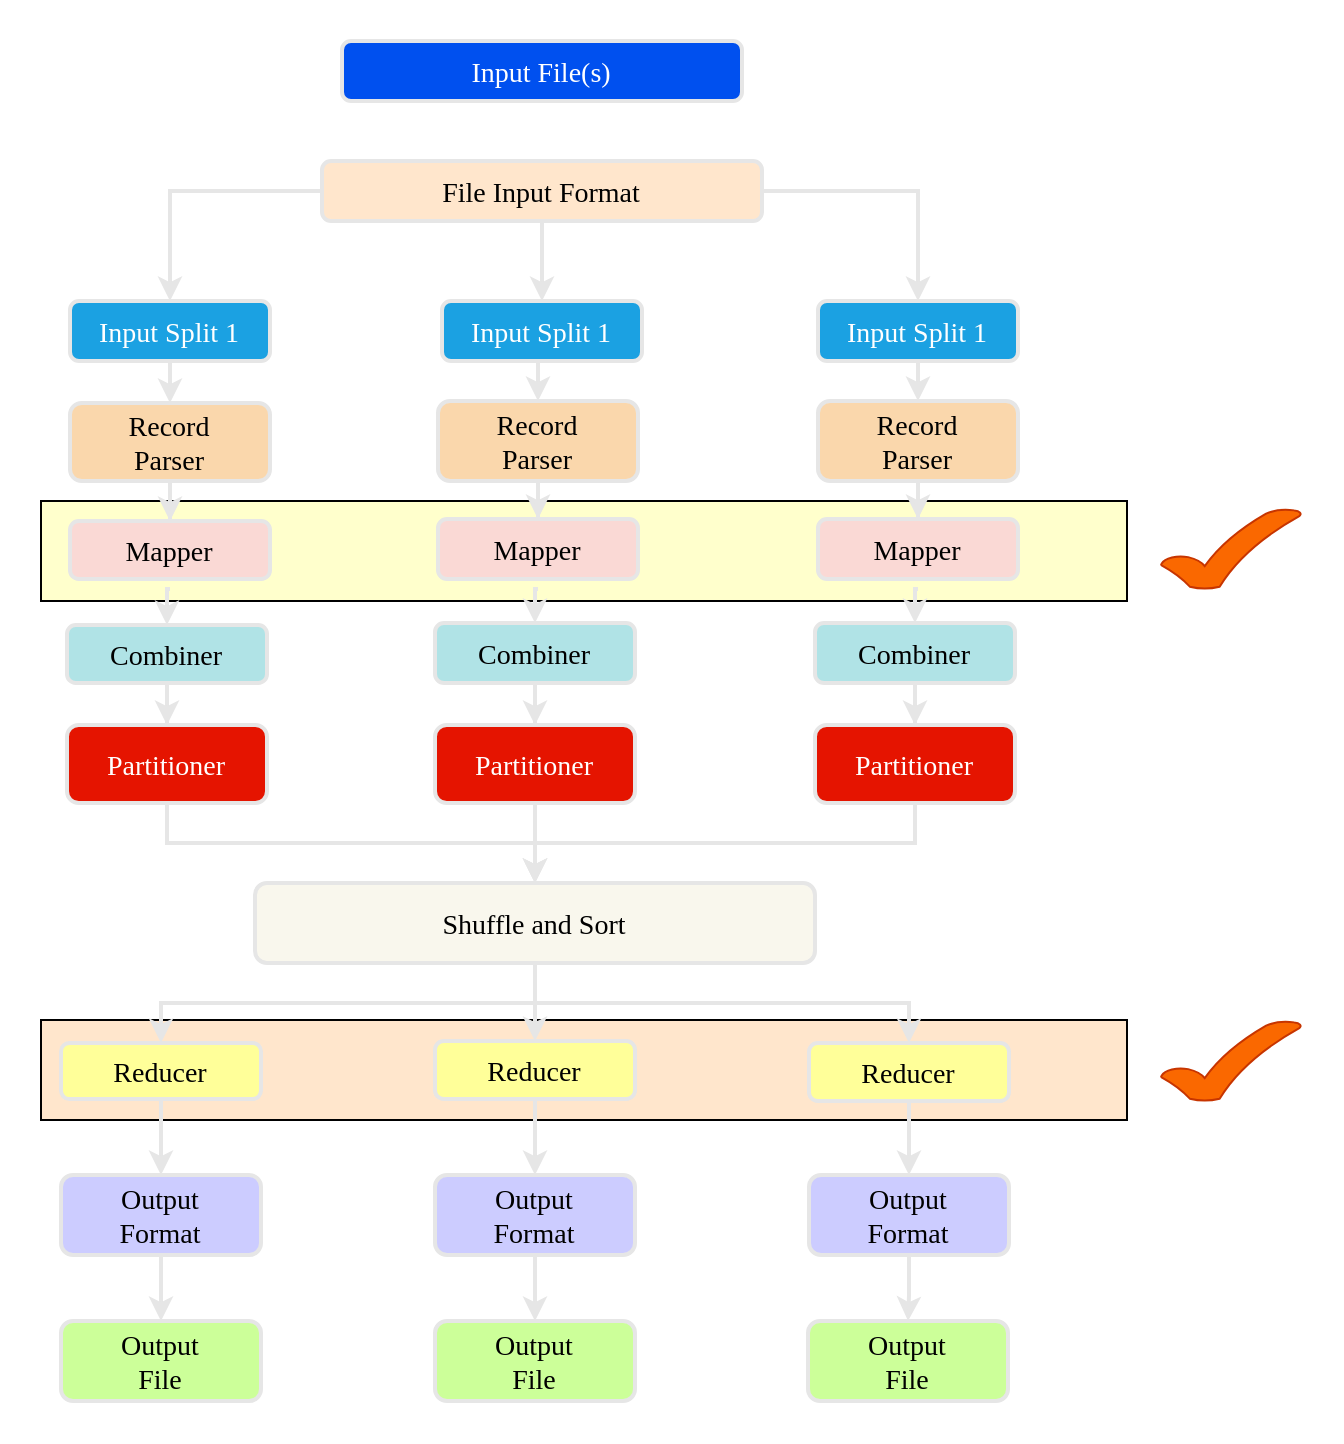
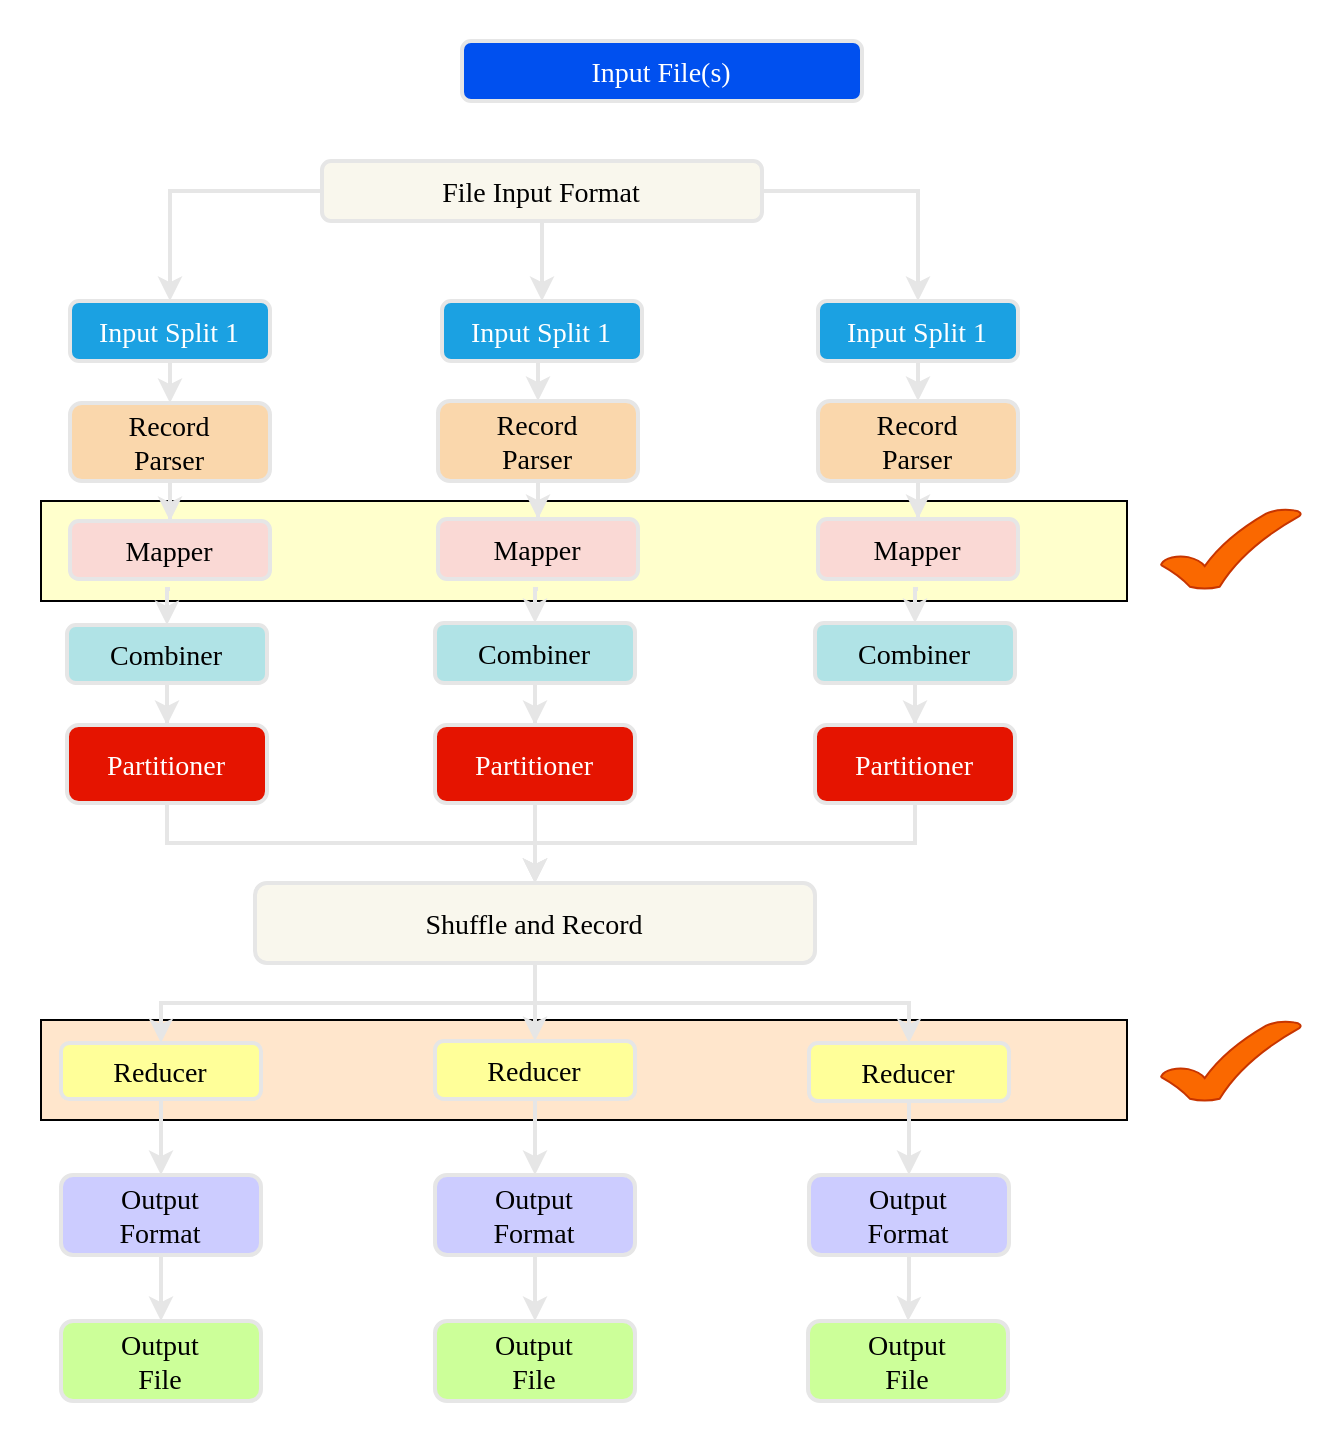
  <mxCell id="0" />
  <mxCell id="1" parent="0" />
  <mxCell id="2" value="" style="rounded=0;whiteSpace=wrap;html=1;fillColor=#FFE6CC;" vertex="1" parent="1"><mxGeometry x="20" y="509.5" width="543" height="50" as="geometry" /></mxCell>
  <mxCell id="3" value="" style="rounded=0;whiteSpace=wrap;html=1;fillColor=#FFFFCC;" vertex="1" parent="1"><mxGeometry x="20" y="250" width="543" height="50" as="geometry" /></mxCell>
- <mxCell id="4" value="Input File(s)" style="rounded=1;fillColor=#0050ef;shadow=0;fontStyle=0;fontColor=#ffffff;fontSize=14;strokeWidth=2;strokeColor=#E6E6E6;fontFamily=Verdana;" parent="1" vertex="1"><mxGeometry x="170.5" y="20" width="200" height="30" as="geometry" /></mxCell>
+ <mxCell id="4" value="Input File(s)" style="rounded=1;fillColor=#0050ef;shadow=0;fontStyle=0;fontColor=#ffffff;fontSize=14;strokeWidth=2;strokeColor=#E6E6E6;fontFamily=Verdana;" parent="1" vertex="1"><mxGeometry x="230.5" y="20" width="200" height="30" as="geometry" /></mxCell>
  <mxCell id="5" value="" style="edgeStyle=orthogonalEdgeStyle;rounded=0;orthogonalLoop=1;jettySize=auto;shadow=0;fontSize=14;strokeWidth=2;strokeColor=#E6E6E6;fontStyle=0;fontFamily=Verdana;" parent="1" source="8" target="30" edge="1"><mxGeometry relative="1" as="geometry" /></mxCell>
  <mxCell id="6" value="" style="edgeStyle=orthogonalEdgeStyle;rounded=0;orthogonalLoop=1;jettySize=auto;entryX=0.5;entryY=0;entryDx=0;entryDy=0;shadow=0;fontSize=14;strokeWidth=2;strokeColor=#E6E6E6;fontStyle=0;fontFamily=Verdana;" parent="1" source="8" target="20" edge="1"><mxGeometry relative="1" as="geometry" /></mxCell>
  <mxCell id="7" value="" style="edgeStyle=orthogonalEdgeStyle;rounded=0;orthogonalLoop=1;jettySize=auto;entryX=0.5;entryY=0;entryDx=0;entryDy=0;shadow=0;fontSize=14;strokeWidth=2;strokeColor=#E6E6E6;fontStyle=0;fontFamily=Verdana;" parent="1" source="8" target="10" edge="1"><mxGeometry relative="1" as="geometry" /></mxCell>
- <mxCell id="8" value="File Input Format" style="rounded=1;fillColor=#ffe6cc;shadow=0;fontStyle=0;fontSize=14;strokeWidth=2;strokeColor=#E6E6E6;fontFamily=Verdana;" parent="1" vertex="1"><mxGeometry x="160.5" y="80" width="220" height="30" as="geometry" /></mxCell>
+ <mxCell id="8" value="File Input Format" style="rounded=1;fillColor=#f9f7ed;shadow=0;fontStyle=0;fontSize=14;strokeWidth=2;strokeColor=#E6E6E6;fontFamily=Verdana;" parent="1" vertex="1"><mxGeometry x="160.5" y="80" width="220" height="30" as="geometry" /></mxCell>
  <mxCell id="9" value="" style="edgeStyle=orthogonalEdgeStyle;rounded=0;orthogonalLoop=1;jettySize=auto;exitX=0.5;exitY=1;exitDx=0;exitDy=0;entryX=0.5;entryY=0;entryDx=0;entryDy=0;strokeWidth=2;shadow=0;fontStyle=0;fontSize=14;strokeColor=#E6E6E6;fontFamily=Verdana;" parent="1" source="10" target="12" edge="1"><mxGeometry relative="1" as="geometry" /></mxCell>
  <mxCell id="10" value="Input Split 1" style="rounded=1;fillColor=#1ba1e2;shadow=0;fontStyle=0;fontColor=#ffffff;fontSize=14;strokeWidth=2;strokeColor=#E6E6E6;fontFamily=Verdana;" parent="1" vertex="1"><mxGeometry x="34.5" y="150" width="100" height="30" as="geometry" /></mxCell>
  <mxCell id="11" value="" style="edgeStyle=orthogonalEdgeStyle;rounded=0;orthogonalLoop=1;jettySize=auto;entryX=0.5;entryY=0;entryDx=0;entryDy=0;strokeWidth=2;shadow=0;fontStyle=0;fontSize=14;strokeColor=#E6E6E6;fontFamily=Verdana;" parent="1" source="12" target="14" edge="1"><mxGeometry relative="1" as="geometry" /></mxCell>
  <mxCell id="12" value="Record &#10;Parser" style="rounded=1;fillColor=#fad7ac;shadow=0;fontStyle=0;fontSize=14;strokeWidth=2;strokeColor=#E6E6E6;fontFamily=Verdana;" parent="1" vertex="1"><mxGeometry x="34.5" y="201" width="100" height="39" as="geometry" /></mxCell>
  <mxCell id="13" value="" style="edgeStyle=orthogonalEdgeStyle;rounded=0;orthogonalLoop=1;jettySize=auto;entryX=0.5;entryY=0;entryDx=0;entryDy=0;strokeWidth=2;shadow=0;fontStyle=0;fontSize=14;strokeColor=#E6E6E6;fontFamily=Verdana;" parent="1" target="16" edge="1"><mxGeometry relative="1" as="geometry"><mxPoint x="84.5" y="294" as="sourcePoint" /></mxGeometry></mxCell>
  <mxCell id="14" value="Mapper" style="rounded=1;fillColor=#fad9d5;shadow=0;fontStyle=0;fontSize=14;strokeWidth=2;strokeColor=#E6E6E6;fontFamily=Verdana;" parent="1" vertex="1"><mxGeometry x="34.5" y="260" width="100" height="29" as="geometry" /></mxCell>
  <mxCell id="15" value="" style="edgeStyle=orthogonalEdgeStyle;rounded=0;orthogonalLoop=1;jettySize=auto;entryX=0.5;entryY=0;entryDx=0;entryDy=0;shadow=0;strokeWidth=2;fontStyle=0;fontSize=14;strokeColor=#E6E6E6;fontFamily=Verdana;" parent="1" source="16" target="18" edge="1"><mxGeometry relative="1" as="geometry" /></mxCell>
  <mxCell id="16" value="Combiner" style="rounded=1;fillColor=#b0e3e6;shadow=0;fontStyle=0;fontSize=14;strokeWidth=2;strokeColor=#E6E6E6;fontFamily=Verdana;" parent="1" vertex="1"><mxGeometry x="33" y="312" width="100" height="29" as="geometry" /></mxCell>
  <mxCell id="17" value="" style="edgeStyle=orthogonalEdgeStyle;rounded=0;orthogonalLoop=1;jettySize=auto;entryX=0.5;entryY=0;entryDx=0;entryDy=0;shadow=0;strokeWidth=2;fontStyle=0;fontSize=14;strokeColor=#E6E6E6;fontFamily=Verdana;" parent="1" source="18" target="42" edge="1"><mxGeometry relative="1" as="geometry" /></mxCell>
  <mxCell id="18" value="Partitioner" style="rounded=1;fillColor=#e51400;shadow=0;fontStyle=0;fontSize=14;fontColor=#ffffff;strokeWidth=2;strokeColor=#E6E6E6;fontFamily=Verdana;" parent="1" vertex="1"><mxGeometry x="33" y="362" width="100" height="39" as="geometry" /></mxCell>
  <mxCell id="19" value="" style="edgeStyle=orthogonalEdgeStyle;rounded=0;orthogonalLoop=1;jettySize=auto;exitX=0.5;exitY=1;exitDx=0;exitDy=0;entryX=0.5;entryY=0;entryDx=0;entryDy=0;strokeWidth=2;shadow=0;fontStyle=0;fontSize=14;strokeColor=#E6E6E6;fontFamily=Verdana;" parent="1" source="20" target="22" edge="1"><mxGeometry relative="1" as="geometry" /></mxCell>
  <mxCell id="20" value="Input Split 1" style="rounded=1;fillColor=#1ba1e2;shadow=0;fontStyle=0;fontColor=#ffffff;fontSize=14;strokeWidth=2;strokeColor=#E6E6E6;fontFamily=Verdana;" parent="1" vertex="1"><mxGeometry x="220.5" y="150" width="100" height="30" as="geometry" /></mxCell>
  <mxCell id="21" value="" style="edgeStyle=orthogonalEdgeStyle;rounded=0;orthogonalLoop=1;jettySize=auto;entryX=0.5;entryY=0;entryDx=0;entryDy=0;strokeWidth=2;shadow=0;fontStyle=0;fontSize=14;strokeColor=#E6E6E6;fontFamily=Verdana;" parent="1" source="22" target="24" edge="1"><mxGeometry relative="1" as="geometry" /></mxCell>
  <mxCell id="22" value="Record &#10;Parser" style="rounded=1;fillColor=#fad7ac;shadow=0;fontStyle=0;fontSize=14;strokeWidth=2;strokeColor=#E6E6E6;fontFamily=Verdana;" parent="1" vertex="1"><mxGeometry x="218.5" y="200" width="100" height="40" as="geometry" /></mxCell>
  <mxCell id="23" value="" style="edgeStyle=orthogonalEdgeStyle;rounded=0;orthogonalLoop=1;jettySize=auto;entryX=0.5;entryY=0;entryDx=0;entryDy=0;strokeWidth=2;shadow=0;fontStyle=0;fontSize=14;strokeColor=#E6E6E6;fontFamily=Verdana;" parent="1" target="26" edge="1"><mxGeometry relative="1" as="geometry"><mxPoint x="268.5" y="294" as="sourcePoint" /></mxGeometry></mxCell>
  <mxCell id="24" value="Mapper" style="rounded=1;fillColor=#fad9d5;shadow=0;fontStyle=0;fontSize=14;strokeWidth=2;strokeColor=#E6E6E6;fontFamily=Verdana;" parent="1" vertex="1"><mxGeometry x="218.5" y="259" width="100" height="30" as="geometry" /></mxCell>
  <mxCell id="25" value="" style="edgeStyle=orthogonalEdgeStyle;rounded=0;orthogonalLoop=1;jettySize=auto;shadow=0;strokeWidth=2;fontStyle=0;fontSize=14;strokeColor=#E6E6E6;fontFamily=Verdana;" parent="1" source="26" target="28" edge="1"><mxGeometry relative="1" as="geometry" /></mxCell>
  <mxCell id="26" value="Combiner" style="rounded=1;fillColor=#b0e3e6;shadow=0;fontStyle=0;fontSize=14;strokeWidth=2;strokeColor=#E6E6E6;fontFamily=Verdana;" parent="1" vertex="1"><mxGeometry x="217" y="311" width="100" height="30" as="geometry" /></mxCell>
  <mxCell id="27" value="" style="edgeStyle=orthogonalEdgeStyle;rounded=0;orthogonalLoop=1;jettySize=auto;entryX=0.5;entryY=0;entryDx=0;entryDy=0;strokeWidth=2;shadow=0;fontStyle=0;fontSize=14;strokeColor=#E6E6E6;fontFamily=Verdana;" parent="1" source="28" target="42" edge="1"><mxGeometry relative="1" as="geometry" /></mxCell>
  <mxCell id="28" value="Partitioner" style="rounded=1;fillColor=#e51400;shadow=0;fontStyle=0;fontSize=14;fontColor=#ffffff;strokeWidth=2;strokeColor=#E6E6E6;fontFamily=Verdana;" parent="1" vertex="1"><mxGeometry x="217" y="362" width="100" height="39" as="geometry" /></mxCell>
  <mxCell id="29" value="" style="edgeStyle=orthogonalEdgeStyle;rounded=0;orthogonalLoop=1;jettySize=auto;exitX=0.5;exitY=1;exitDx=0;exitDy=0;entryX=0.5;entryY=0;entryDx=0;entryDy=0;strokeWidth=2;shadow=0;fontStyle=0;fontSize=14;strokeColor=#E6E6E6;fontFamily=Verdana;" parent="1" source="30" target="32" edge="1"><mxGeometry relative="1" as="geometry" /></mxCell>
  <mxCell id="30" value="Input Split 1" style="rounded=1;fillColor=#1ba1e2;shadow=0;fontStyle=0;fontColor=#ffffff;fontSize=14;strokeWidth=2;strokeColor=#E6E6E6;fontFamily=Verdana;" parent="1" vertex="1"><mxGeometry x="408.5" y="150" width="100" height="30" as="geometry" /></mxCell>
  <mxCell id="31" value="" style="edgeStyle=orthogonalEdgeStyle;rounded=0;orthogonalLoop=1;jettySize=auto;entryX=0.5;entryY=0;entryDx=0;entryDy=0;strokeWidth=2;shadow=0;fontStyle=0;fontSize=14;strokeColor=#E6E6E6;fontFamily=Verdana;" parent="1" source="32" target="34" edge="1"><mxGeometry relative="1" as="geometry" /></mxCell>
  <mxCell id="32" value="Record &#10;Parser" style="rounded=1;fillColor=#fad7ac;shadow=0;fontStyle=0;fontSize=14;strokeWidth=2;strokeColor=#E6E6E6;fontFamily=Verdana;" parent="1" vertex="1"><mxGeometry x="408.5" y="200" width="100" height="40" as="geometry" /></mxCell>
  <mxCell id="33" value="" style="edgeStyle=orthogonalEdgeStyle;rounded=0;orthogonalLoop=1;jettySize=auto;entryX=0.5;entryY=0;entryDx=0;entryDy=0;strokeWidth=2;shadow=0;fontStyle=0;fontSize=14;strokeColor=#E6E6E6;fontFamily=Verdana;" parent="1" target="36" edge="1"><mxGeometry relative="1" as="geometry"><mxPoint x="458.5" y="294" as="sourcePoint" /></mxGeometry></mxCell>
  <mxCell id="34" value="Mapper" style="rounded=1;fillColor=#fad9d5;shadow=0;fontStyle=0;fontSize=14;strokeWidth=2;strokeColor=#E6E6E6;fontFamily=Verdana;" parent="1" vertex="1"><mxGeometry x="408.5" y="259" width="100" height="30" as="geometry" /></mxCell>
  <mxCell id="35" value="" style="edgeStyle=orthogonalEdgeStyle;rounded=0;orthogonalLoop=1;jettySize=auto;shadow=0;strokeWidth=2;fontStyle=0;fontSize=14;strokeColor=#E6E6E6;fontFamily=Verdana;" parent="1" source="36" target="38" edge="1"><mxGeometry relative="1" as="geometry" /></mxCell>
  <mxCell id="36" value="Combiner" style="rounded=1;fillColor=#b0e3e6;shadow=0;fontStyle=0;fontSize=14;strokeWidth=2;strokeColor=#E6E6E6;fontFamily=Verdana;" parent="1" vertex="1"><mxGeometry x="407" y="311" width="100" height="30" as="geometry" /></mxCell>
  <mxCell id="37" value="" style="edgeStyle=orthogonalEdgeStyle;rounded=0;orthogonalLoop=1;jettySize=auto;entryX=0.5;entryY=0;entryDx=0;entryDy=0;strokeWidth=2;shadow=0;fontStyle=0;fontSize=14;strokeColor=#E6E6E6;fontFamily=Verdana;" parent="1" source="38" target="42" edge="1"><mxGeometry relative="1" as="geometry" /></mxCell>
  <mxCell id="38" value="Partitioner" style="rounded=1;fillColor=#e51400;shadow=0;fontStyle=0;fontSize=14;fontColor=#ffffff;strokeWidth=2;strokeColor=#E6E6E6;fontFamily=Verdana;" parent="1" vertex="1"><mxGeometry x="407" y="362" width="100" height="39" as="geometry" /></mxCell>
  <mxCell id="39" value="" style="edgeStyle=orthogonalEdgeStyle;rounded=0;orthogonalLoop=1;jettySize=auto;entryX=0.5;entryY=0;entryDx=0;entryDy=0;strokeWidth=2;shadow=0;fontStyle=0;fontSize=14;strokeColor=#E6E6E6;fontFamily=Verdana;" parent="1" source="42" target="46" edge="1"><mxGeometry relative="1" as="geometry" /></mxCell>
  <mxCell id="40" value="" style="edgeStyle=orthogonalEdgeStyle;rounded=0;orthogonalLoop=1;jettySize=auto;entryX=0.5;entryY=0;entryDx=0;entryDy=0;strokeWidth=2;shadow=0;fontStyle=0;fontSize=14;strokeColor=#E6E6E6;fontFamily=Verdana;" parent="1" source="42" target="44" edge="1"><mxGeometry relative="1" as="geometry" /></mxCell>
  <mxCell id="41" value="" style="edgeStyle=orthogonalEdgeStyle;rounded=0;orthogonalLoop=1;jettySize=auto;entryX=0.5;entryY=0;entryDx=0;entryDy=0;shadow=0;fontSize=14;strokeWidth=2;strokeColor=#E6E6E6;fontStyle=0;fontFamily=Verdana;" parent="1" source="42" target="48" edge="1"><mxGeometry relative="1" as="geometry" /></mxCell>
- <mxCell id="42" value="Shuffle and Sort" style="rounded=1;fillColor=#f9f7ed;shadow=0;fontStyle=0;fontSize=14;strokeWidth=2;strokeColor=#E6E6E6;fontFamily=Verdana;" parent="1" vertex="1"><mxGeometry x="127" y="441" width="280" height="40" as="geometry" /></mxCell>
+ <mxCell id="42" value="Shuffle and Record" style="rounded=1;fillColor=#f9f7ed;shadow=0;fontStyle=0;fontSize=14;strokeWidth=2;strokeColor=#E6E6E6;fontFamily=Verdana;" parent="1" vertex="1"><mxGeometry x="127" y="441" width="280" height="40" as="geometry" /></mxCell>
  <mxCell id="43" value="" style="edgeStyle=orthogonalEdgeStyle;rounded=0;orthogonalLoop=1;jettySize=auto;entryX=0.5;entryY=0;entryDx=0;entryDy=0;strokeWidth=2;shadow=0;fontStyle=0;fontSize=14;strokeColor=#E6E6E6;fontFamily=Verdana;" parent="1" source="44" target="50" edge="1"><mxGeometry relative="1" as="geometry" /></mxCell>
  <mxCell id="44" value="Reducer" style="rounded=1;shadow=0;fontStyle=0;fontSize=14;fillColor=#FFFF99;strokeWidth=2;strokeColor=#E6E6E6;fontFamily=Verdana;" parent="1" vertex="1"><mxGeometry x="30" y="521" width="100" height="28" as="geometry" /></mxCell>
  <mxCell id="45" value="" style="edgeStyle=orthogonalEdgeStyle;rounded=0;orthogonalLoop=1;jettySize=auto;entryX=0.5;entryY=0;entryDx=0;entryDy=0;strokeWidth=2;shadow=0;fontStyle=0;fontSize=14;strokeColor=#E6E6E6;fontFamily=Verdana;" parent="1" source="46" target="52" edge="1"><mxGeometry relative="1" as="geometry" /></mxCell>
  <mxCell id="46" value="Reducer" style="rounded=1;shadow=0;fontStyle=0;fontSize=14;fillColor=#FFFF99;strokeWidth=2;strokeColor=#E6E6E6;fontFamily=Verdana;" parent="1" vertex="1"><mxGeometry x="217" y="520" width="100" height="29" as="geometry" /></mxCell>
  <mxCell id="47" value="" style="edgeStyle=orthogonalEdgeStyle;rounded=0;orthogonalLoop=1;jettySize=auto;strokeWidth=2;shadow=0;fontStyle=0;fontSize=14;strokeColor=#E6E6E6;fontFamily=Verdana;" parent="1" source="48" target="54" edge="1"><mxGeometry relative="1" as="geometry" /></mxCell>
  <mxCell id="48" value="Reducer" style="rounded=1;shadow=0;fontStyle=0;fontSize=14;fillColor=#FFFF99;strokeWidth=2;strokeColor=#E6E6E6;fontFamily=Verdana;" parent="1" vertex="1"><mxGeometry x="404" y="521" width="100" height="29" as="geometry" /></mxCell>
  <mxCell id="49" value="" style="edgeStyle=orthogonalEdgeStyle;rounded=0;orthogonalLoop=1;jettySize=auto;strokeWidth=2;shadow=0;fontStyle=0;fontSize=14;strokeColor=#E6E6E6;fontFamily=Verdana;" parent="1" source="50" target="55" edge="1"><mxGeometry relative="1" as="geometry" /></mxCell>
  <mxCell id="50" value="Output &#10;Format" style="rounded=1;shadow=0;fontStyle=0;fontSize=14;fillColor=#CCCCFF;strokeWidth=2;strokeColor=#E6E6E6;fontFamily=Verdana;" parent="1" vertex="1"><mxGeometry x="30" y="587" width="100" height="40" as="geometry" /></mxCell>
  <mxCell id="51" value="" style="edgeStyle=orthogonalEdgeStyle;rounded=0;orthogonalLoop=1;jettySize=auto;strokeWidth=2;shadow=0;fontStyle=0;fontSize=14;strokeColor=#E6E6E6;fontFamily=Verdana;" parent="1" source="52" target="56" edge="1"><mxGeometry relative="1" as="geometry" /></mxCell>
  <mxCell id="52" value="Output &#10;Format" style="rounded=1;shadow=0;fontStyle=0;fontSize=14;fillColor=#CCCCFF;strokeWidth=2;strokeColor=#E6E6E6;fontFamily=Verdana;" parent="1" vertex="1"><mxGeometry x="217" y="587" width="100" height="40" as="geometry" /></mxCell>
  <mxCell id="53" value="" style="edgeStyle=orthogonalEdgeStyle;rounded=0;orthogonalLoop=1;jettySize=auto;strokeWidth=2;shadow=0;fontStyle=0;fontSize=14;strokeColor=#E6E6E6;fontFamily=Verdana;" parent="1" source="54" target="57" edge="1"><mxGeometry relative="1" as="geometry" /></mxCell>
  <mxCell id="54" value="Output &#10;Format" style="rounded=1;shadow=0;fontStyle=0;fontSize=14;fillColor=#CCCCFF;strokeWidth=2;strokeColor=#E6E6E6;fontFamily=Verdana;" parent="1" vertex="1"><mxGeometry x="404" y="587" width="100" height="40" as="geometry" /></mxCell>
  <mxCell id="55" value="Output&#10;File" style="rounded=1;shadow=0;fontStyle=0;fontSize=14;fillColor=#CCFF99;strokeWidth=2;strokeColor=#E6E6E6;fontFamily=Verdana;" parent="1" vertex="1"><mxGeometry x="30" y="660" width="100" height="40" as="geometry" /></mxCell>
  <mxCell id="56" value="Output&#10;File" style="rounded=1;shadow=0;fontStyle=0;fontSize=14;fillColor=#CCFF99;strokeWidth=2;strokeColor=#E6E6E6;fontFamily=Verdana;" parent="1" vertex="1"><mxGeometry x="217" y="660" width="100" height="40" as="geometry" /></mxCell>
  <mxCell id="57" value="Output&#10;File" style="rounded=1;shadow=0;fontStyle=0;fontSize=14;fillColor=#CCFF99;strokeWidth=2;strokeColor=#E6E6E6;fontFamily=Verdana;" parent="1" vertex="1"><mxGeometry x="403.5" y="660" width="100" height="40" as="geometry" /></mxCell>
  <mxCell id="58" value="" style="verticalLabelPosition=bottom;verticalAlign=top;html=1;shape=mxgraph.basic.tick;fillColor=#fa6800;strokeColor=#C73500;fontColor=#000000;" vertex="1" parent="1"><mxGeometry x="580" y="254" width="70" height="40" as="geometry" /></mxCell>
  <mxCell id="59" value="" style="verticalLabelPosition=bottom;verticalAlign=top;html=1;shape=mxgraph.basic.tick;fillColor=#fa6800;strokeColor=#C73500;fontColor=#000000;" vertex="1" parent="1"><mxGeometry x="580" y="510" width="70" height="40" as="geometry" /></mxCell>
